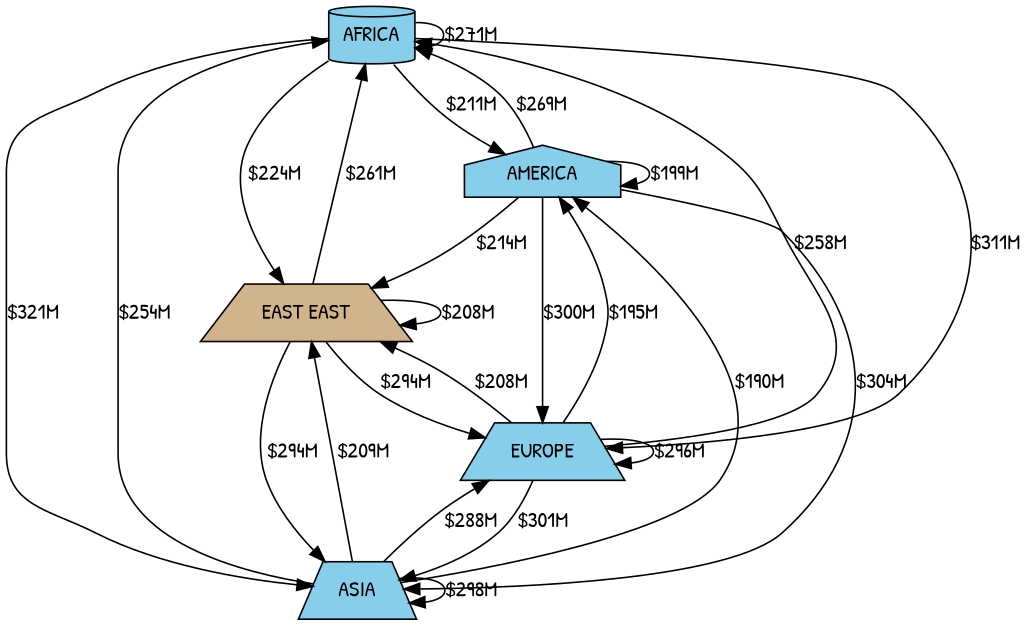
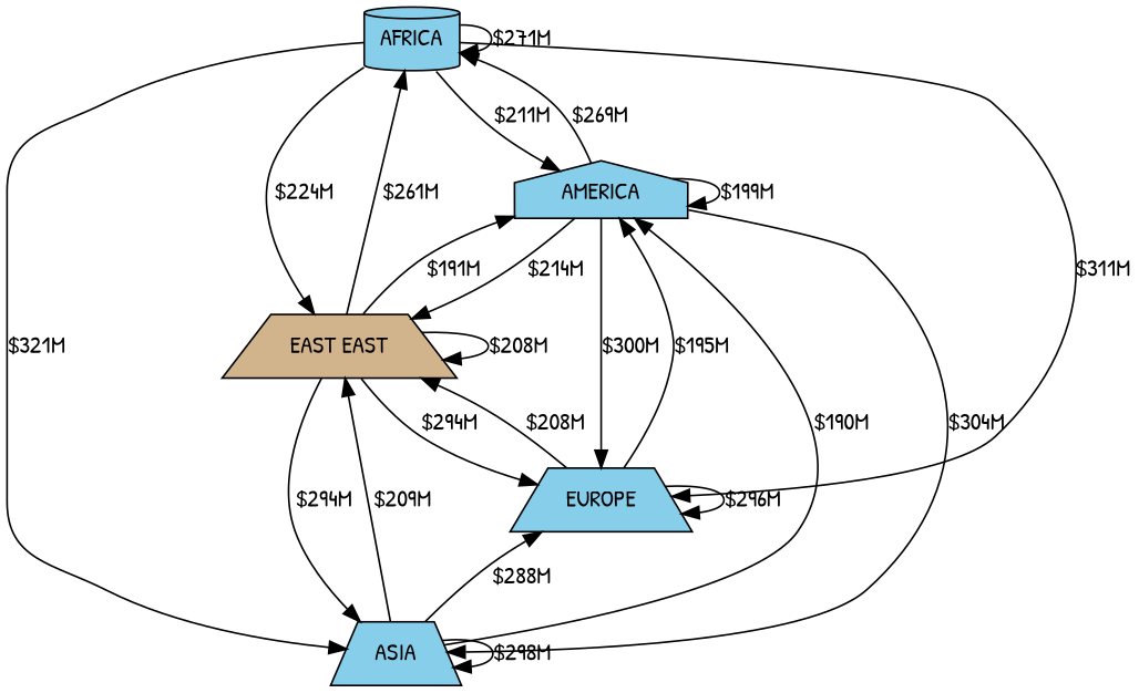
  digraph {
    fontname="Patrick Hand"
    node [fillcolor=skyblue fontname="Patrick Hand" shape=trapezium style=filled]
    edge [fontname="Patrick Hand"]
    AFRICA [shape=cylinder]
    AMERICA [shape=house]
    ASIA
    EUROPE
    n5 [fillcolor=tan label="EAST EAST"]
    AFRICA -> AFRICA [label="$271M"]
    AFRICA -> AMERICA [label="$211M"]
    AFRICA -> ASIA [label="$321M"]
    AFRICA -> EUROPE [label="$311M"]
    AFRICA -> n5 [label="$224M"]
    AMERICA -> AFRICA [label="$269M"]
    AMERICA -> AMERICA [label="$199M"]
    AMERICA -> ASIA [label="$304M"]
    AMERICA -> EUROPE [label="$300M"]
    AMERICA -> n5 [label="$214M"]
-   ASIA -> AFRICA [label="$254M"]
    ASIA -> AMERICA [label="$190M"]
    ASIA -> ASIA [label="$298M"]
    ASIA -> EUROPE [label="$288M"]
    ASIA -> n5 [label="$209M"]
-   EUROPE -> AFRICA [label="$258M"]
    EUROPE -> AMERICA [label="$195M"]
-   EUROPE -> ASIA [label="$301M"]
    EUROPE -> EUROPE [label="$296M"]
    EUROPE -> n5 [label="$208M"]
    n5 -> AFRICA [label="$261M"]
+   n5 -> AMERICA [label="$191M"]
    n5 -> ASIA [label="$294M"]
    n5 -> EUROPE [label="$294M"]
    n5 -> n5 [label="$208M"]
  }
